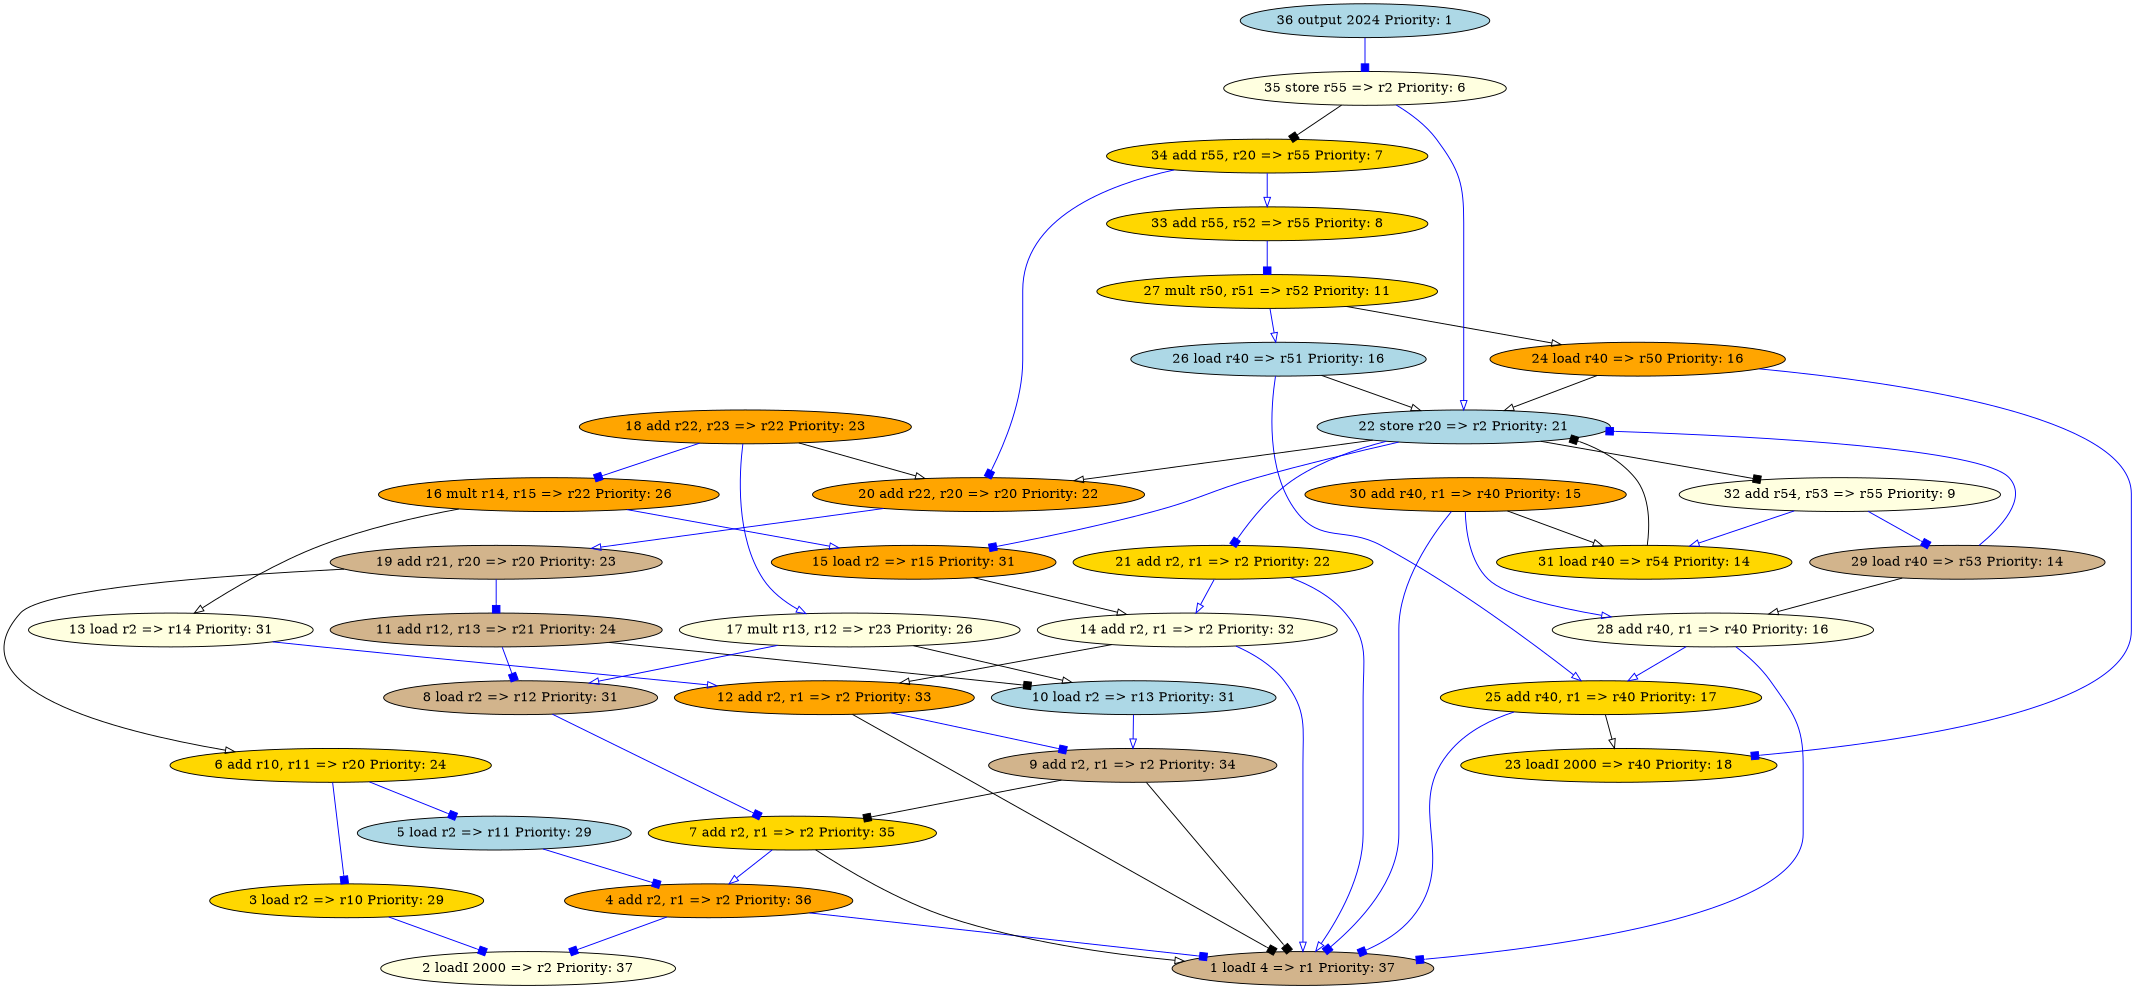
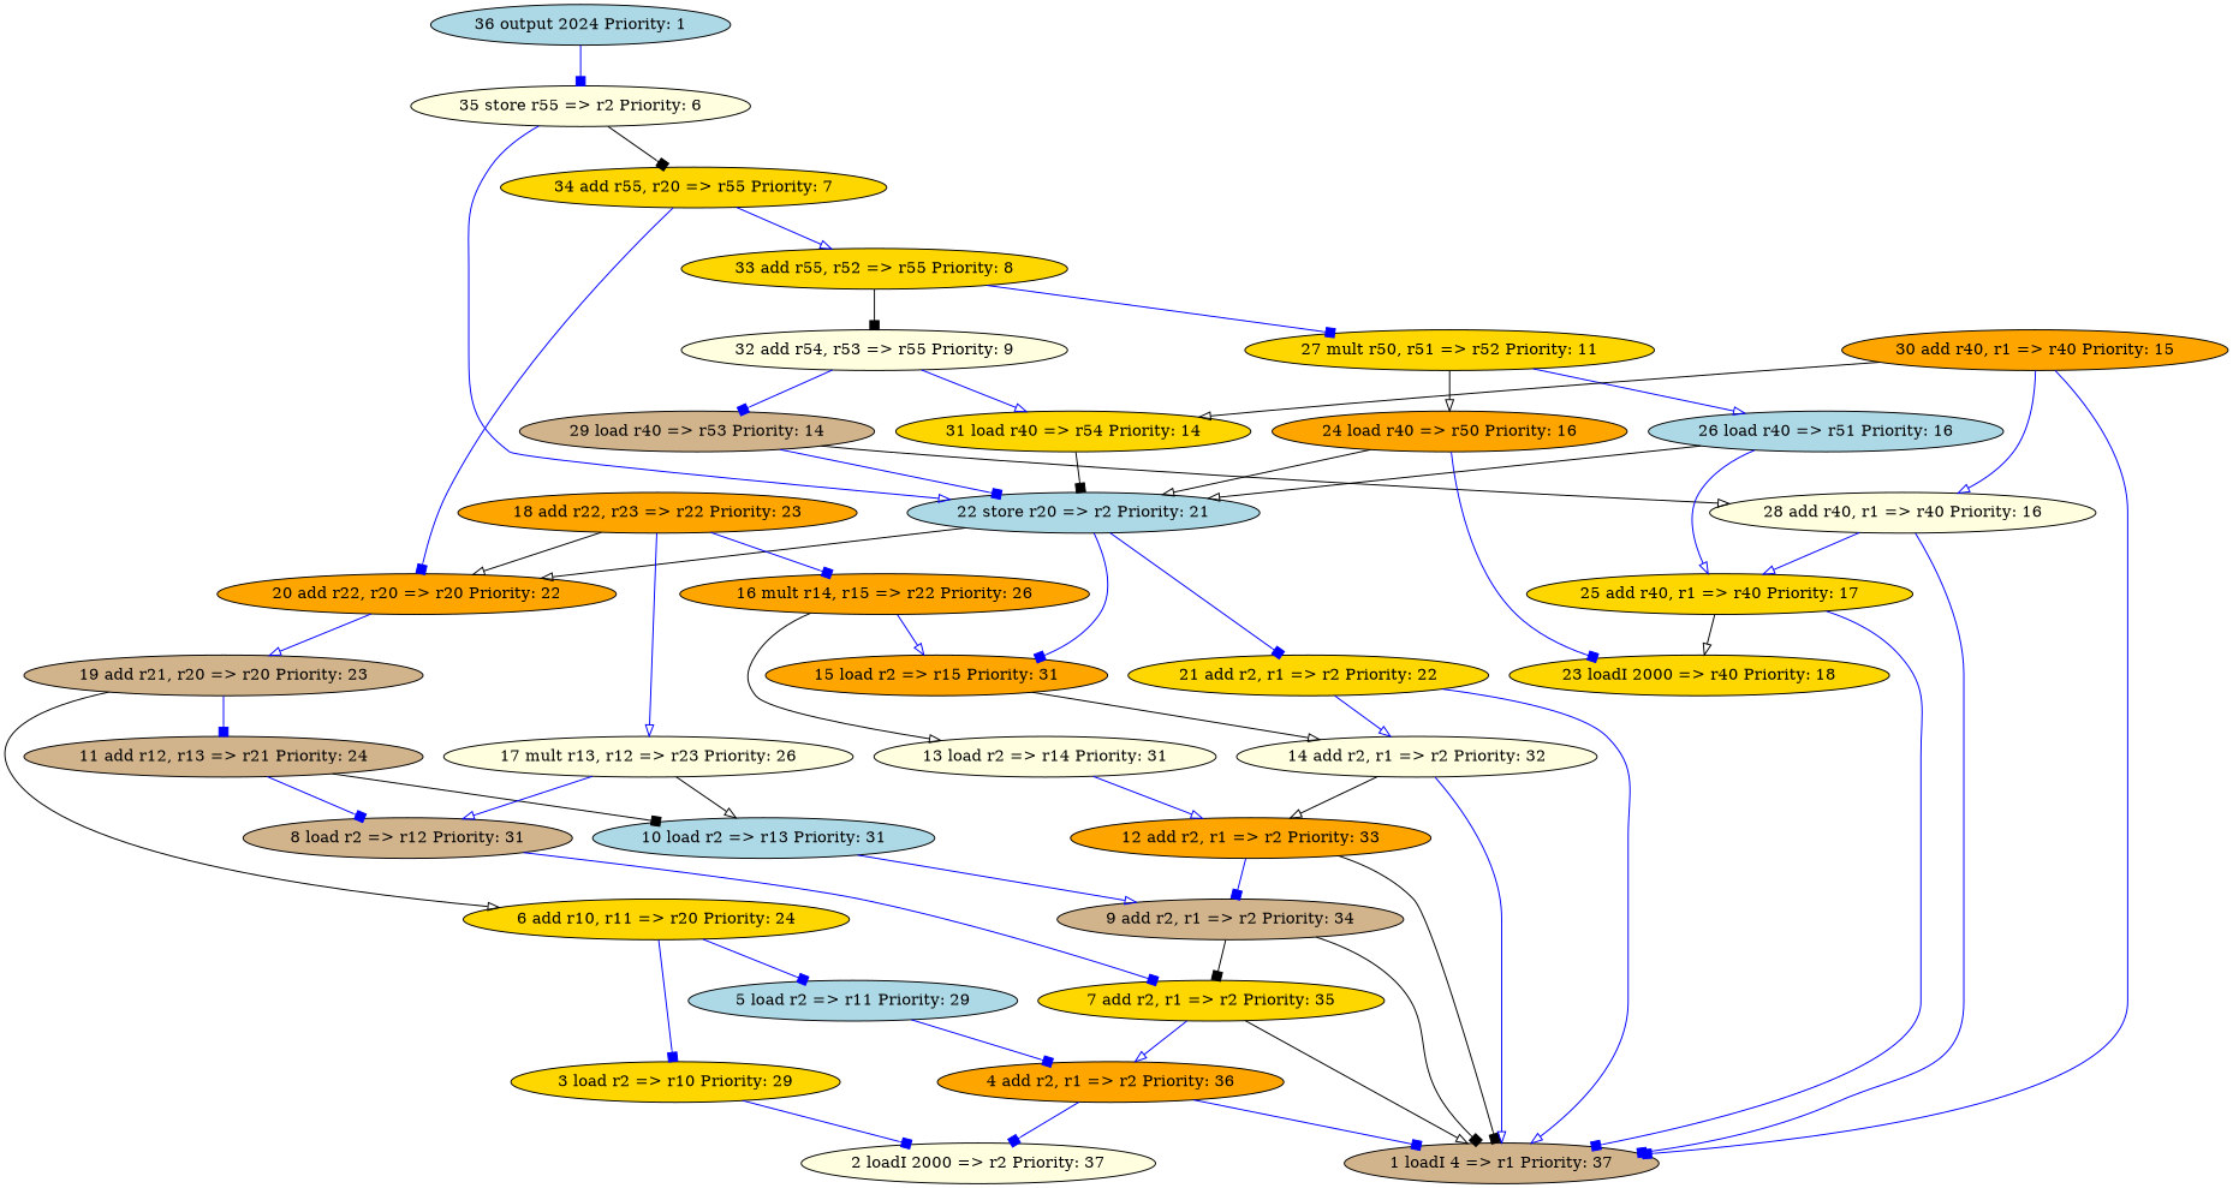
  digraph {
    node [fillcolor=gold style=filled]
    edge [arrowhead=onormal color=blue]
    n1 [label="33 add r55, r52 => r55 Priority: 8"]
    n2 [fillcolor=lightyellow label="32 add r54, r53 => r55 Priority: 9"]
    n3 [label="27 mult r50, r51 => r52 Priority: 11"]
    n4 [fillcolor=tan label="29 load r40 => r53 Priority: 14"]
    n5 [label="31 load r40 => r54 Priority: 14"]
    n6 [fillcolor=orange label="24 load r40 => r50 Priority: 16"]
    n7 [fillcolor=lightblue label="26 load r40 => r51 Priority: 16"]
    n8 [fillcolor=lightblue label="22 store r20 => r2 Priority: 21"]
    n9 [fillcolor=lightyellow label="28 add r40, r1 => r40 Priority: 16"]
    n10 [label="34 add r55, r20 => r55 Priority: 7"]
    n11 [fillcolor=orange label="20 add r22, r20 => r20 Priority: 22"]
    n12 [fillcolor=tan label="19 add r21, r20 => r20 Priority: 23"]
    n13 [label="3 load r2 => r10 Priority: 29"]
    n14 [fillcolor=lightyellow label="2 loadI 2000 => r2 Priority: 37"]
    n15 [fillcolor=orange label="4 add r2, r1 => r2 Priority: 36"]
    n16 [fillcolor=tan label="1 loadI 4 => r1 Priority: 37"]
    n17 [fillcolor=lightblue label="5 load r2 => r11 Priority: 29"]
    n18 [label="7 add r2, r1 => r2 Priority: 35"]
    n19 [label="6 add r10, r11 => r20 Priority: 24"]
    n20 [fillcolor=tan label="9 add r2, r1 => r2 Priority: 34"]
    n21 [fillcolor=lightblue label="10 load r2 => r13 Priority: 31"]
    n22 [fillcolor=orange label="12 add r2, r1 => r2 Priority: 33"]
    n23 [fillcolor=tan label="11 add r12, r13 => r21 Priority: 24"]
    n24 [fillcolor=tan label="8 load r2 => r12 Priority: 31"]
    n25 [fillcolor=lightyellow label="13 load r2 => r14 Priority: 31"]
    n26 [fillcolor=lightyellow label="14 add r2, r1 => r2 Priority: 32"]
    n27 [fillcolor=orange label="15 load r2 => r15 Priority: 31"]
    n28 [fillcolor=lightyellow label="17 mult r13, r12 => r23 Priority: 26"]
    n29 [fillcolor=orange label="16 mult r14, r15 => r22 Priority: 26"]
    n30 [fillcolor=orange label="18 add r22, r23 => r22 Priority: 23"]
    n31 [fillcolor=lightyellow label="35 store r55 => r2 Priority: 6"]
    n32 [label="21 add r2, r1 => r2 Priority: 22"]
    n33 [label="23 loadI 2000 => r40 Priority: 18"]
    n34 [label="25 add r40, r1 => r40 Priority: 17"]
    n35 [fillcolor=lightblue label="36 output 2024 Priority: 1"]
    n36 [fillcolor=orange label="30 add r40, r1 => r40 Priority: 15"]
-   n8 -> n2 [arrowhead=box color=black]
+   n1 -> n2 [arrowhead=box color=black]
    n1 -> n3 [arrowhead=box]
    n2 -> n4 [arrowhead=box]
    n2 -> n5
    n3 -> n6 [color=black]
    n3 -> n7
    n4 -> n8 [arrowhead=box]
    n4 -> n9 [color=black]
    n5 -> n8 [arrowhead=box color=black]
    n6 -> n8 [color=black]
    n6 -> n33 [arrowhead=box]
    n7 -> n8 [color=black]
    n7 -> n34
    n8 -> n11 [color=black]
    n8 -> n27 [arrowhead=box]
    n8 -> n32 [arrowhead=box]
    n9 -> n16 [arrowhead=box]
    n9 -> n34
    n10 -> n1
    n10 -> n11 [arrowhead=box]
    n11 -> n12
    n12 -> n19 [color=black]
    n12 -> n23 [arrowhead=box]
    n13 -> n14 [arrowhead=box]
    n15 -> n14 [arrowhead=box]
    n15 -> n16 [arrowhead=box]
    n17 -> n15 [arrowhead=box]
    n18 -> n15
    n18 -> n16 [color=black]
    n19 -> n13 [arrowhead=box]
    n19 -> n17 [arrowhead=box]
    n20 -> n16 [arrowhead=box color=black]
    n20 -> n18 [arrowhead=box color=black]
    n21 -> n20
    n22 -> n16 [arrowhead=box color=black]
    n22 -> n20 [arrowhead=box]
    n23 -> n21 [arrowhead=box color=black]
    n23 -> n24 [arrowhead=box]
    n24 -> n18 [arrowhead=box]
    n25 -> n22
    n26 -> n16
    n26 -> n22 [color=black]
    n27 -> n26 [color=black]
    n28 -> n21 [color=black]
    n28 -> n24
    n29 -> n25 [color=black]
    n29 -> n27
    n30 -> n11 [color=black]
    n30 -> n28
    n30 -> n29 [arrowhead=box]
    n31 -> n8
    n31 -> n10 [arrowhead=box color=black]
    n32 -> n16
    n32 -> n26
    n34 -> n16 [arrowhead=box]
    n34 -> n33 [color=black]
    n35 -> n31 [arrowhead=box]
    n36 -> n5 [color=black]
    n36 -> n9
    n36 -> n16 [arrowhead=box]
  }
